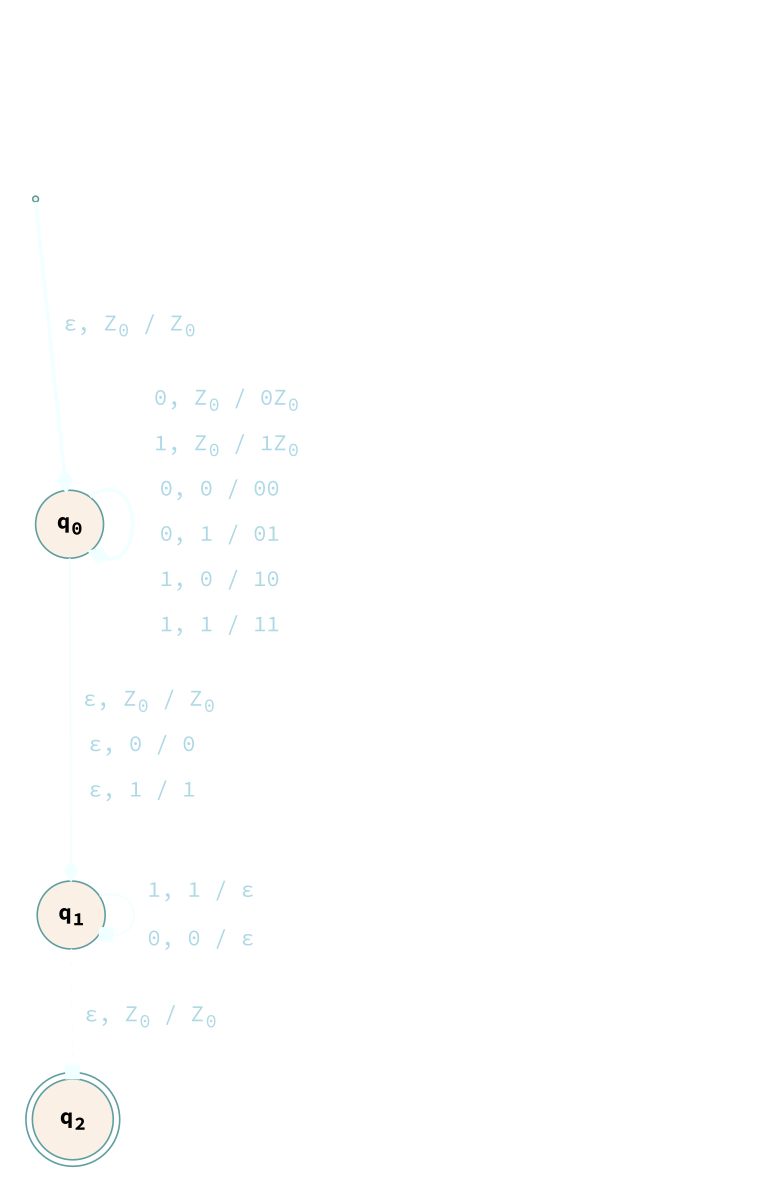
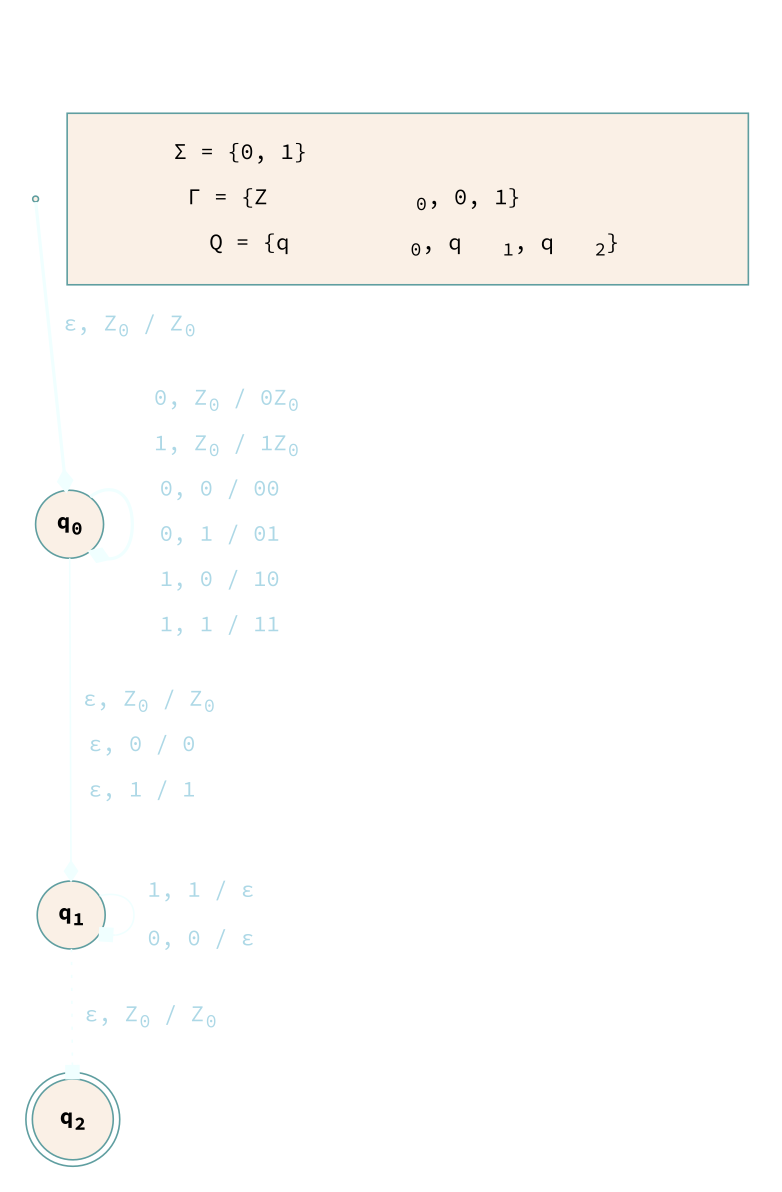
  digraph {
    rankdir=TB
    fontname="Source Code Pro"
    node [color=cadetblue fillcolor=linen fontname="Source Code Pro" shape=circle style=filled]
    edge [color=azure fontcolor=lightblue style=bold arrowhead=diamond fontname="Source Code Pro"]
+   n1 [label=<  <br/>       &Sigma; = {0, 1}                                <br/><br/>       &Gamma; = {Z           <sub>0</sub>, 0, 1}               <br/><br/>       Q = {q         <sub>0</sub>, q   <sub>1</sub>, q   <sub>2</sub>}      <br/>     > shape=box]
    n2 [label=Start shape=point]
    n3 [label=<<b>q<sub>0</sub></b>>]
    n4 [label=<<b>q<sub>1</sub></b>>]
    n5 [label=<<b>q<sub>2</sub></b>> shape=doublecircle]
    subgraph cluster_1 {
      color=white
      fontcolor=white
      label=< PDA for L<sub>wwr</sub> <br/><br/> Transition Diagram >
+     n1
      n2
      n3
      n4
      n5
    }
    n2 -> n3 [label=< &epsilon;, Z<sub>0</sub> / Z<sub>0</sub><br/> >]
    n3 -> n3 [label=< 0, Z<sub>0</sub> / 0Z<sub>0</sub><br/>        <br/> 1, Z<sub>0</sub> / 1Z<sub>0</sub><br/>        <br/> 0, 0 / 00 <br/>        <br/> 0, 1 / 01 <br/>        <br/> 1, 0 / 10 <br/>        <br/> 1, 1 / 11 <br/>             >]
    n3 -> n4 [label=< &epsilon;, Z<sub>0</sub> / Z<sub>0</sub><br/>       <br/> &epsilon;, 0 / 0 <br/>       <br/> &epsilon;, 1 / 1 <br/>     > style=solid]
    n4 -> n4 [label=<       <br/> 1, 1 / &epsilon; <br/>       <br/> 0, 0 / &epsilon; <br/>     > style=solid arrowhead=box]
    n4 -> n5 [label=< &epsilon;, Z<sub>0</sub> / Z<sub>0</sub><br/> > style=dotted arrowhead=box]
  }
